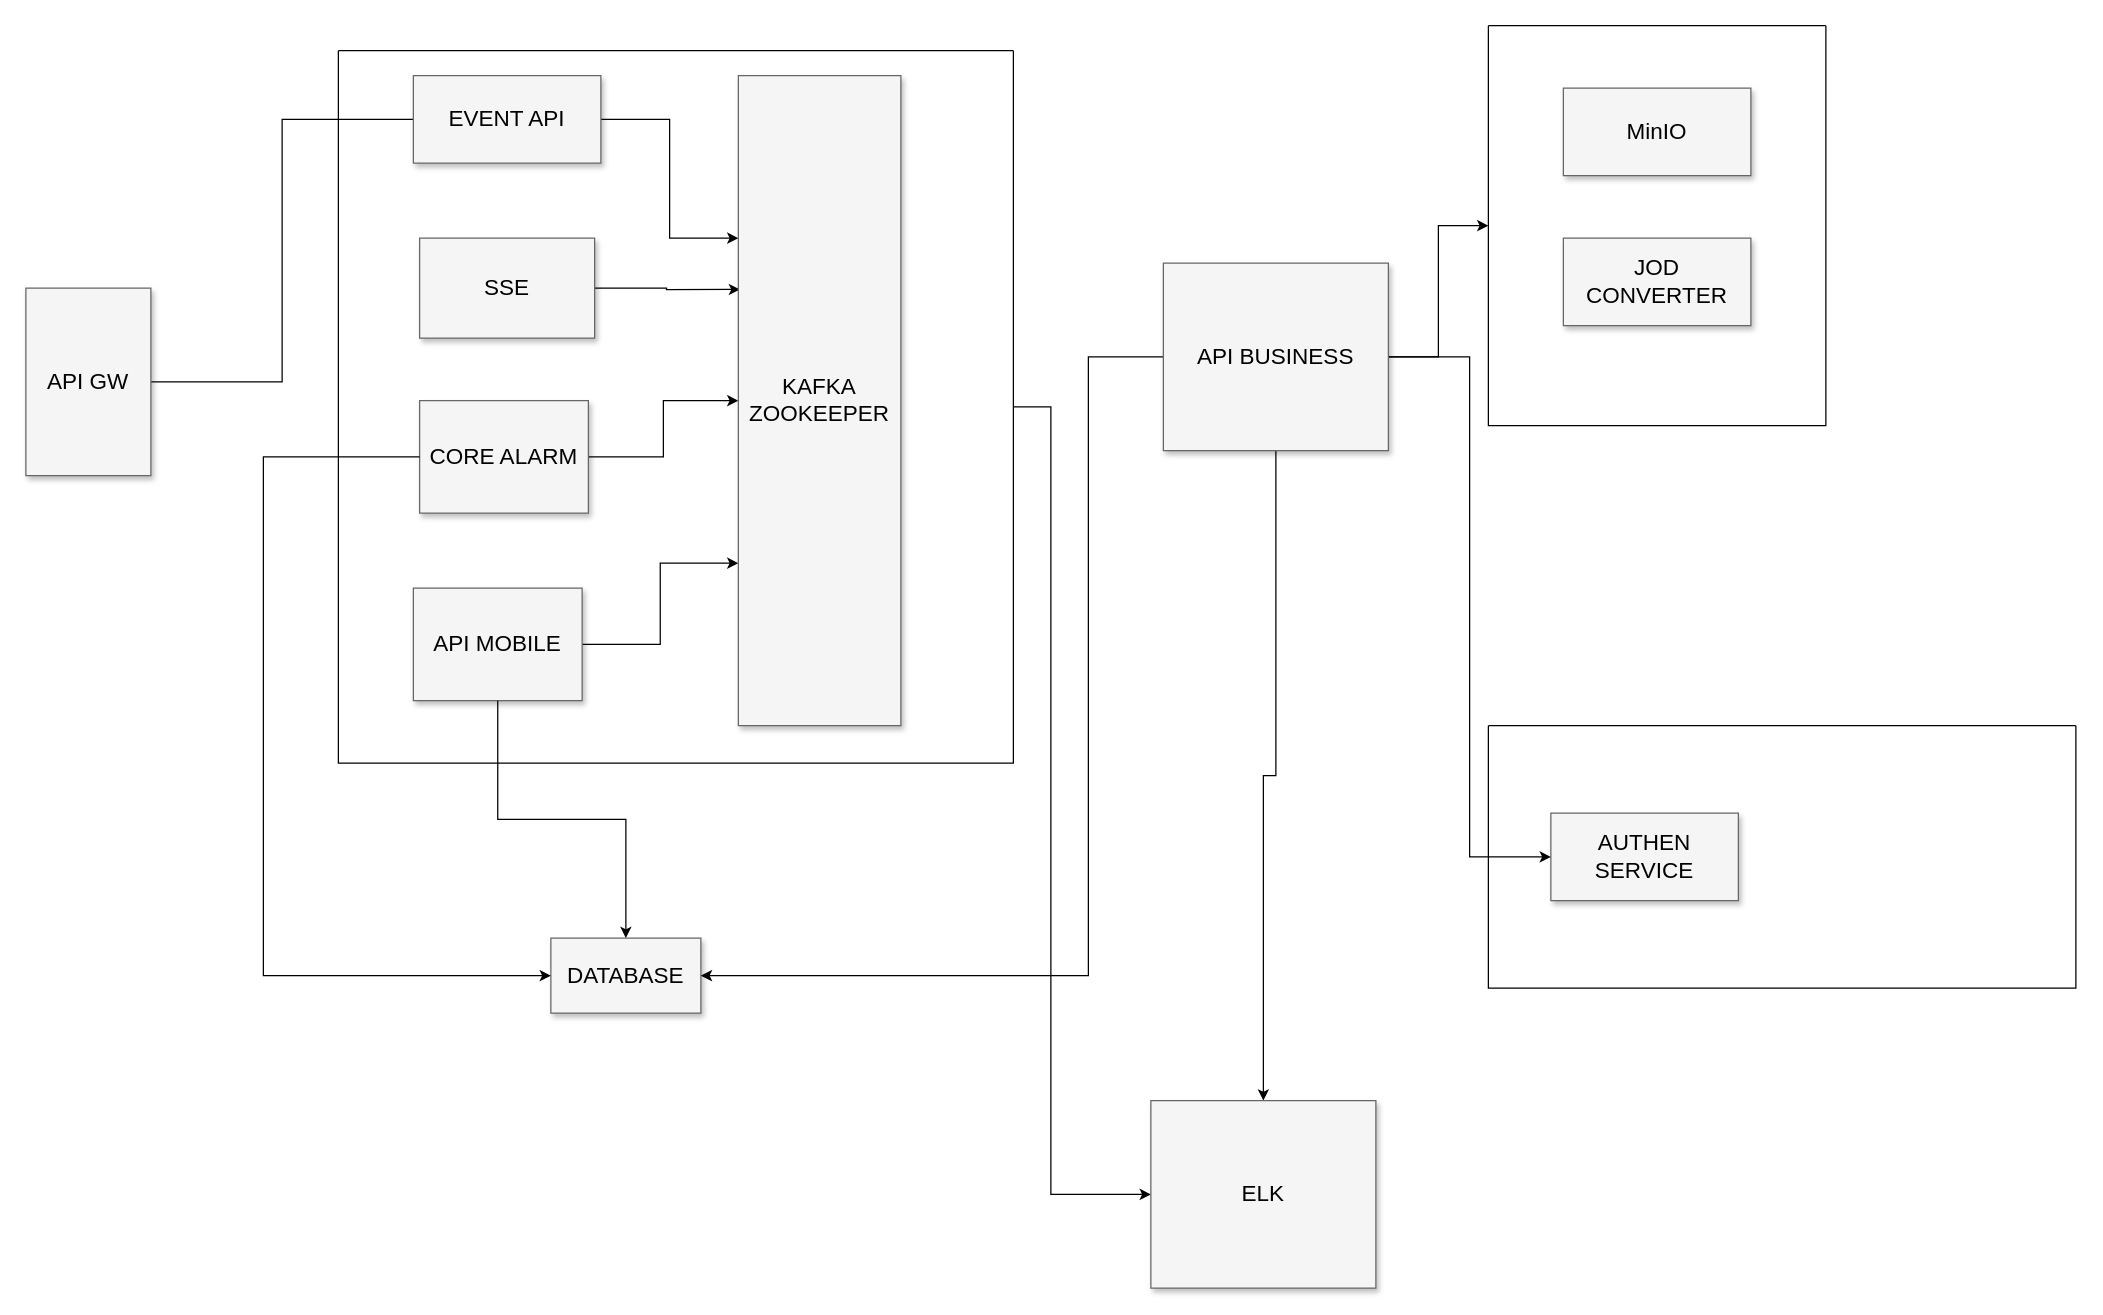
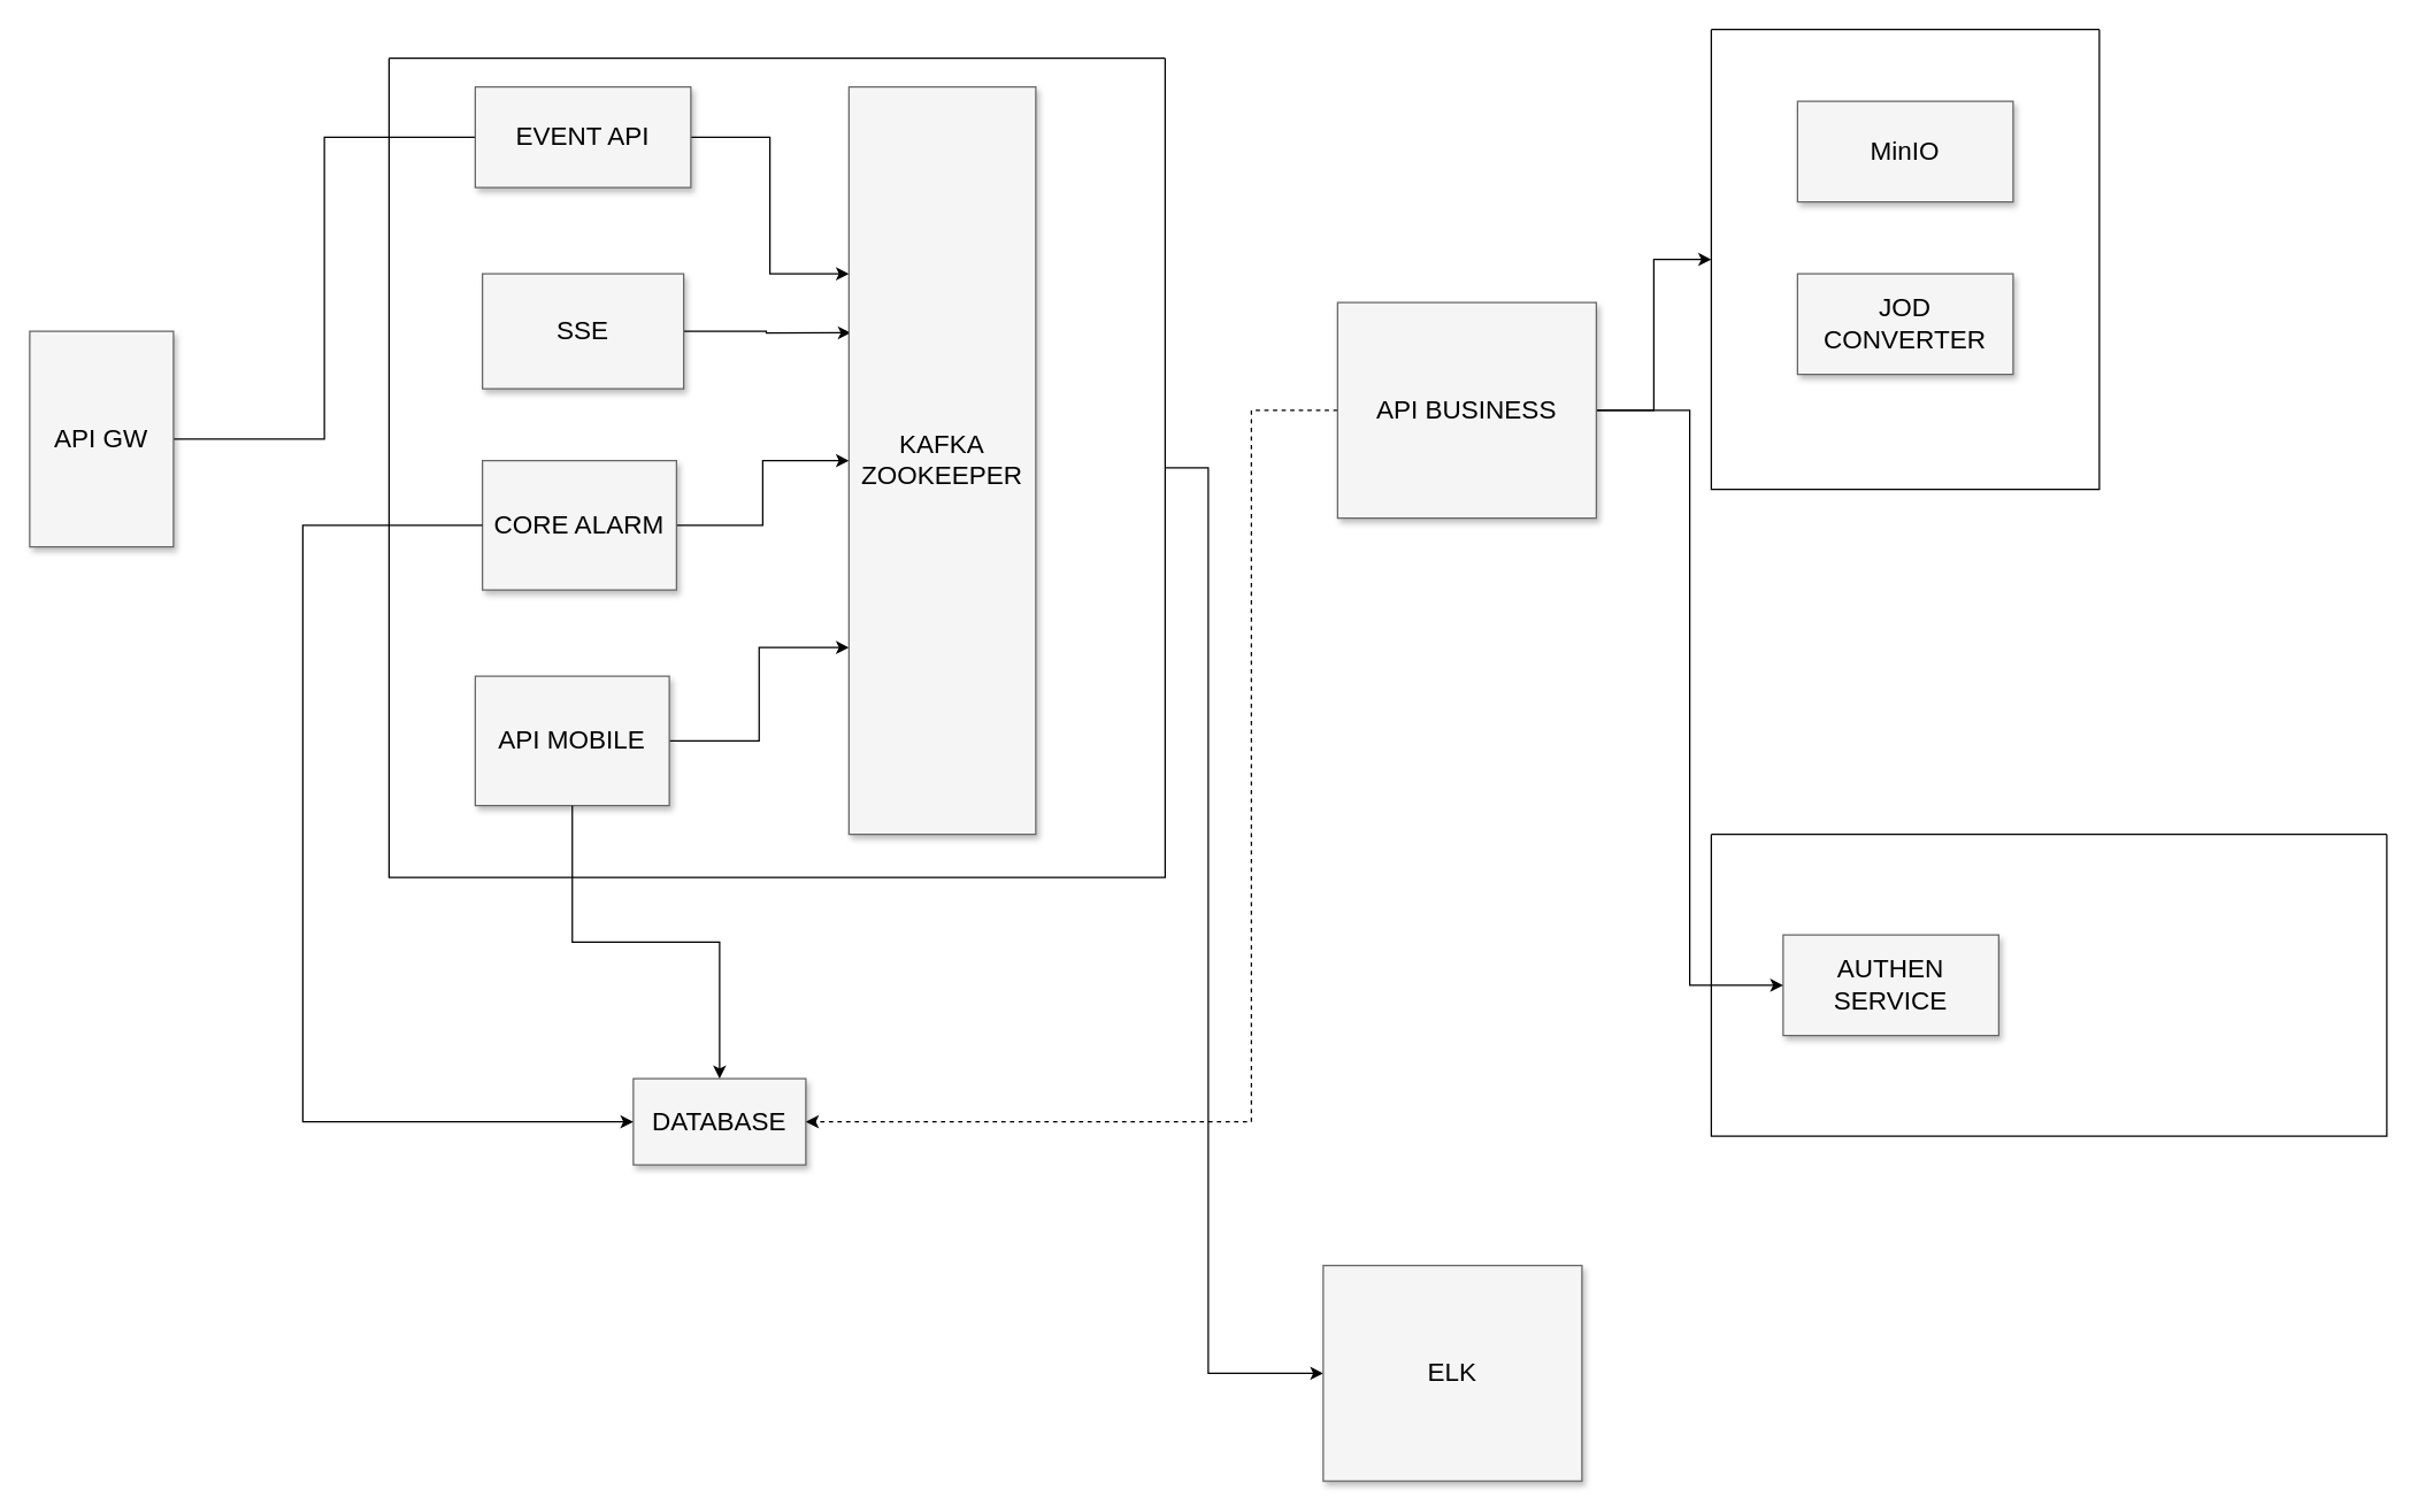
  <mxCell id="0" style=";html=1;" />
  <mxCell id="1" style=";html=1;" parent="0" />
  <mxCell id="2" value="DATABASE" style="whiteSpace=wrap;html=1;shadow=1;fontSize=18;fillColor=#f5f5f5;strokeColor=#666666;" parent="1" vertex="1"><mxGeometry x="440" y="750" width="120" height="60" as="geometry" /></mxCell>
  <mxCell id="3" style="edgeStyle=orthogonalEdgeStyle;rounded=0;orthogonalLoop=1;jettySize=auto;html=1;entryX=0;entryY=0.5;entryDx=0;entryDy=0;endArrow=none;" edge="1" parent="1" source="4" target="8"><mxGeometry relative="1" as="geometry" /></mxCell>
  <mxCell id="4" value="API GW" style="whiteSpace=wrap;html=1;shadow=1;fontSize=18;fillColor=#f5f5f5;strokeColor=#666666;" vertex="1" parent="1"><mxGeometry x="20" y="230" width="100" height="150" as="geometry" /></mxCell>
  <mxCell id="5" style="edgeStyle=orthogonalEdgeStyle;rounded=0;orthogonalLoop=1;jettySize=auto;html=1;entryX=0;entryY=0.5;entryDx=0;entryDy=0;" edge="1" parent="1" source="6" target="28"><mxGeometry relative="1" as="geometry"><Array as="points"><mxPoint x="840" y="325" /><mxPoint x="840" y="955" /></Array></mxGeometry></mxCell>
  <mxCell id="6" value="" style="swimlane;startSize=0;" vertex="1" parent="1"><mxGeometry x="270" y="40" width="540" height="570" as="geometry" /></mxCell>
  <mxCell id="7" style="edgeStyle=orthogonalEdgeStyle;rounded=0;orthogonalLoop=1;jettySize=auto;html=1;entryX=0;entryY=0.25;entryDx=0;entryDy=0;" edge="1" parent="6" source="8" target="15"><mxGeometry relative="1" as="geometry" /></mxCell>
  <mxCell id="8" value="EVENT API" style="whiteSpace=wrap;html=1;shadow=1;fontSize=18;fillColor=#f5f5f5;strokeColor=#666666;" vertex="1" parent="6"><mxGeometry x="60" y="20" width="150" height="70" as="geometry" /></mxCell>
  <mxCell id="9" style="edgeStyle=orthogonalEdgeStyle;rounded=0;orthogonalLoop=1;jettySize=auto;html=1;entryX=0.01;entryY=0.329;entryDx=0;entryDy=0;entryPerimeter=0;" edge="1" parent="6" source="10" target="15"><mxGeometry relative="1" as="geometry" /></mxCell>
  <mxCell id="10" value="SSE" style="whiteSpace=wrap;html=1;shadow=1;fontSize=18;fillColor=#f5f5f5;strokeColor=#666666;" vertex="1" parent="6"><mxGeometry x="65" y="150" width="140" height="80" as="geometry" /></mxCell>
  <mxCell id="11" style="edgeStyle=orthogonalEdgeStyle;rounded=0;orthogonalLoop=1;jettySize=auto;html=1;entryX=0;entryY=0.5;entryDx=0;entryDy=0;" edge="1" parent="6" source="12" target="15"><mxGeometry relative="1" as="geometry" /></mxCell>
  <mxCell id="12" value="CORE ALARM" style="whiteSpace=wrap;html=1;shadow=1;fontSize=18;fillColor=#f5f5f5;strokeColor=#666666;" vertex="1" parent="6"><mxGeometry x="65" y="280" width="135" height="90" as="geometry" /></mxCell>
  <mxCell id="13" style="edgeStyle=orthogonalEdgeStyle;rounded=0;orthogonalLoop=1;jettySize=auto;html=1;entryX=0;entryY=0.75;entryDx=0;entryDy=0;" edge="1" parent="6" source="14" target="15"><mxGeometry relative="1" as="geometry" /></mxCell>
  <mxCell id="14" value="API MOBILE" style="whiteSpace=wrap;html=1;shadow=1;fontSize=18;fillColor=#f5f5f5;strokeColor=#666666;" vertex="1" parent="6"><mxGeometry x="60" y="430" width="135" height="90" as="geometry" /></mxCell>
  <mxCell id="15" value="&lt;div&gt;KAFKA&lt;/div&gt;&lt;div&gt;ZOOKEEPER&lt;br&gt;&lt;/div&gt;" style="whiteSpace=wrap;html=1;shadow=1;fontSize=18;fillColor=#f5f5f5;strokeColor=#666666;" vertex="1" parent="6"><mxGeometry x="320" y="20" width="130" height="520" as="geometry" /></mxCell>
  <mxCell id="16" style="edgeStyle=orthogonalEdgeStyle;rounded=0;orthogonalLoop=1;jettySize=auto;html=1;entryX=0.5;entryY=0;entryDx=0;entryDy=0;" edge="1" parent="1" source="14" target="2"><mxGeometry relative="1" as="geometry" /></mxCell>
  <mxCell id="17" style="edgeStyle=orthogonalEdgeStyle;rounded=0;orthogonalLoop=1;jettySize=auto;html=1;entryX=0;entryY=0.5;entryDx=0;entryDy=0;" edge="1" parent="1" source="12" target="2"><mxGeometry relative="1" as="geometry"><Array as="points"><mxPoint x="210" y="365" /><mxPoint x="210" y="780" /></Array></mxGeometry></mxCell>
  <mxCell id="18" value="" style="swimlane;startSize=0;" vertex="1" parent="1"><mxGeometry x="1190" y="20" width="270" height="320" as="geometry" /></mxCell>
  <mxCell id="19" value="MinIO" style="whiteSpace=wrap;html=1;shadow=1;fontSize=18;fillColor=#f5f5f5;strokeColor=#666666;" vertex="1" parent="18"><mxGeometry x="60" y="50" width="150" height="70" as="geometry" /></mxCell>
  <mxCell id="20" value="JOD CONVERTER" style="whiteSpace=wrap;html=1;shadow=1;fontSize=18;fillColor=#f5f5f5;strokeColor=#666666;" vertex="1" parent="18"><mxGeometry x="60" y="170" width="150" height="70" as="geometry" /></mxCell>
  <mxCell id="21" value="" style="swimlane;startSize=0;" vertex="1" parent="1"><mxGeometry x="1190" y="580" width="470" height="210" as="geometry" /></mxCell>
  <mxCell id="22" value="&lt;div&gt;AUTHEN SERVICE&lt;/div&gt;" style="whiteSpace=wrap;html=1;shadow=1;fontSize=18;fillColor=#f5f5f5;strokeColor=#666666;" vertex="1" parent="21"><mxGeometry x="50" y="70" width="150" height="70" as="geometry" /></mxCell>
- <mxCell id="23" style="edgeStyle=orthogonalEdgeStyle;rounded=0;orthogonalLoop=1;jettySize=auto;html=1;entryX=1;entryY=0.5;entryDx=0;entryDy=0;" edge="1" parent="1" source="27" target="2"><mxGeometry relative="1" as="geometry"><Array as="points"><mxPoint x="870" y="285" /><mxPoint x="870" y="780" /></Array></mxGeometry></mxCell>
+ <mxCell id="23" style="edgeStyle=orthogonalEdgeStyle;rounded=0;orthogonalLoop=1;jettySize=auto;html=1;entryX=1;entryY=0.5;entryDx=0;entryDy=0;dashed=1;" edge="1" parent="1" source="27" target="2"><mxGeometry relative="1" as="geometry"><Array as="points"><mxPoint x="870" y="285" /><mxPoint x="870" y="780" /></Array></mxGeometry></mxCell>
  <mxCell id="24" style="edgeStyle=orthogonalEdgeStyle;rounded=0;orthogonalLoop=1;jettySize=auto;html=1;" edge="1" parent="1" source="27" target="18"><mxGeometry relative="1" as="geometry" /></mxCell>
  <mxCell id="25" style="edgeStyle=orthogonalEdgeStyle;rounded=0;orthogonalLoop=1;jettySize=auto;html=1;entryX=0;entryY=0.5;entryDx=0;entryDy=0;" edge="1" parent="1" source="27" target="22"><mxGeometry relative="1" as="geometry" /></mxCell>
- <mxCell id="26" style="edgeStyle=orthogonalEdgeStyle;rounded=0;orthogonalLoop=1;jettySize=auto;html=1;entryX=0.5;entryY=0;entryDx=0;entryDy=0;" edge="1" parent="1" source="27" target="28"><mxGeometry relative="1" as="geometry" /></mxCell>
  <mxCell id="27" value="API BUSINESS" style="whiteSpace=wrap;html=1;shadow=1;fontSize=18;fillColor=#f5f5f5;strokeColor=#666666;" vertex="1" parent="1"><mxGeometry x="930" y="210" width="180" height="150" as="geometry" /></mxCell>
  <mxCell id="28" value="ELK" style="whiteSpace=wrap;html=1;shadow=1;fontSize=18;fillColor=#f5f5f5;strokeColor=#666666;" vertex="1" parent="1"><mxGeometry x="920" y="880" width="180" height="150" as="geometry" /></mxCell>
